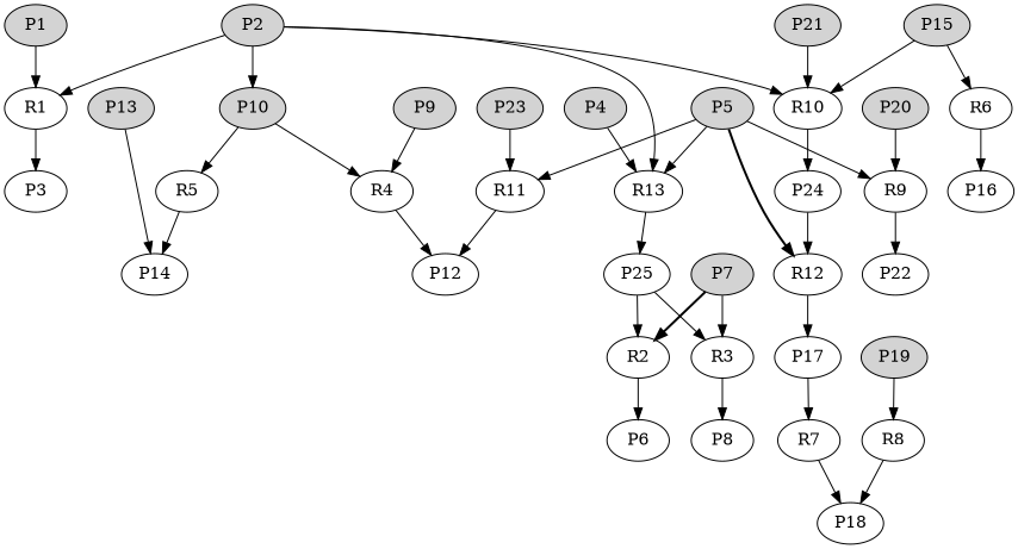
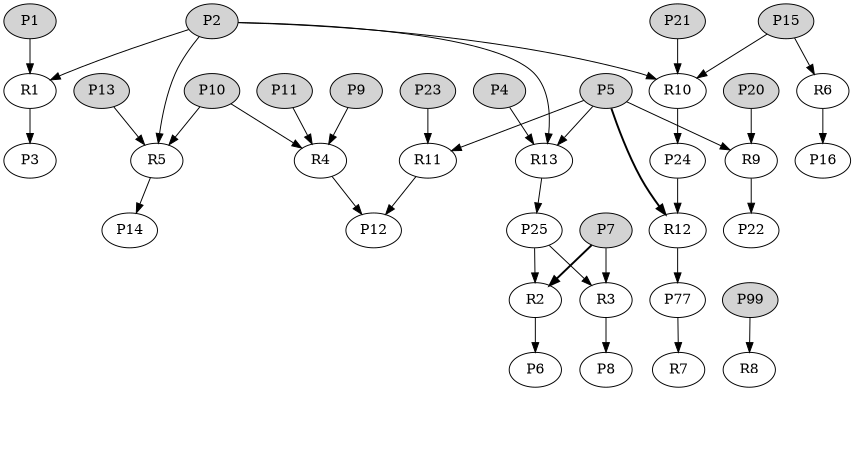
  strict digraph {
    n1 [fillcolor=lightgray label=P1 style=filled]
    n2 [label=R1]
    n3 [label=P3]
    n4 [fillcolor=lightgray label=P2 style=filled]
    n5 [label=R5]
    n6 [label=R10]
    n7 [label=R13]
    n8 [label=P14]
    n9 [label=R6]
    n10 [label=P16]
    n11 [label=P24]
    n12 [label=P25]
    n13 [fillcolor=lightgray label=P4 style=filled]
    n14 [fillcolor=lightgray label=P5 style=filled]
    n15 [label=R9]
    n16 [label=R11]
    n17 [label=R12]
    n18 [label=P22]
    n19 [label=P12]
-   n20 [label=P17]
+   n20 [label=P77]
    n21 [label=P6]
    n22 [fillcolor=lightgray label=P7 style=filled]
    n23 [label=R2]
    n24 [label=R3]
    n25 [label=P8]
    n26 [fillcolor=lightgray label=P9 style=filled]
    n27 [label=R4]
    n28 [fillcolor=lightgray label=P10 style=filled]
+   n29 [fillcolor=lightgray label=P11 style=filled]
    n30 [fillcolor=lightgray label=P13 style=filled]
    n31 [fillcolor=lightgray label=P15 style=filled]
    n32 [label=R7]
-   n33 [label=P18]
-   n34 [fillcolor=lightgray label=P19 style=filled]
+   n34 [fillcolor=lightgray label=P99 style=filled]
    n35 [label=R8]
    n36 [fillcolor=lightgray label=P20 style=filled]
    n37 [fillcolor=lightgray label=P21 style=filled]
    n38 [fillcolor=lightgray label=P23 style=filled]
    n1 -> n2
    n2 -> n3
    n4 -> n2
-   n4 -> n28
+   n4 -> n5
    n4 -> n6
    n4 -> n7
    n5 -> n8
    n6 -> n11
    n7 -> n12
    n9 -> n10
    n11 -> n17
    n12 -> n23
    n12 -> n24
    n13 -> n7
    n14 -> n7
    n14 -> n15
    n14 -> n16
    n14 -> n17 [penwidth=2]
    n15 -> n18
    n16 -> n19
    n17 -> n20
    n20 -> n32
    n22 -> n23 [penwidth=2]
    n22 -> n24
    n23 -> n21
    n24 -> n25
    n26 -> n27
    n27 -> n19
    n28 -> n5
    n28 -> n27
-   n30 -> n8
+   n29 -> n27
+   n30 -> n5
    n31 -> n6
    n31 -> n9
-   n32 -> n33
    n34 -> n35
-   n35 -> n33
    n36 -> n15
    n37 -> n6
    n38 -> n16
  }
